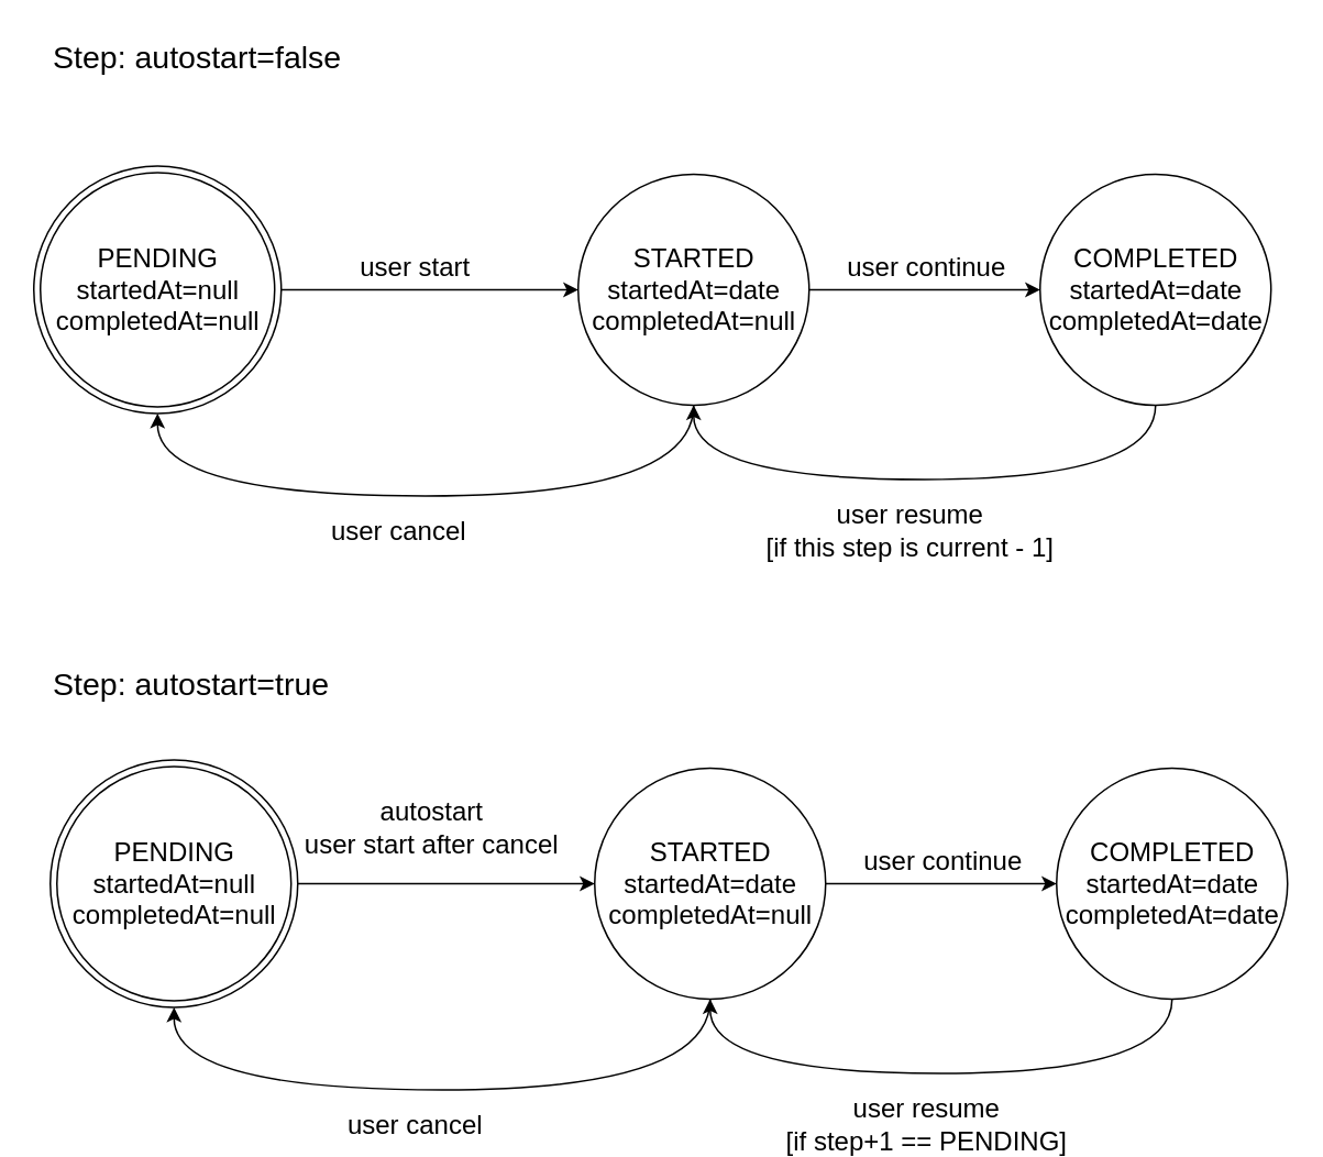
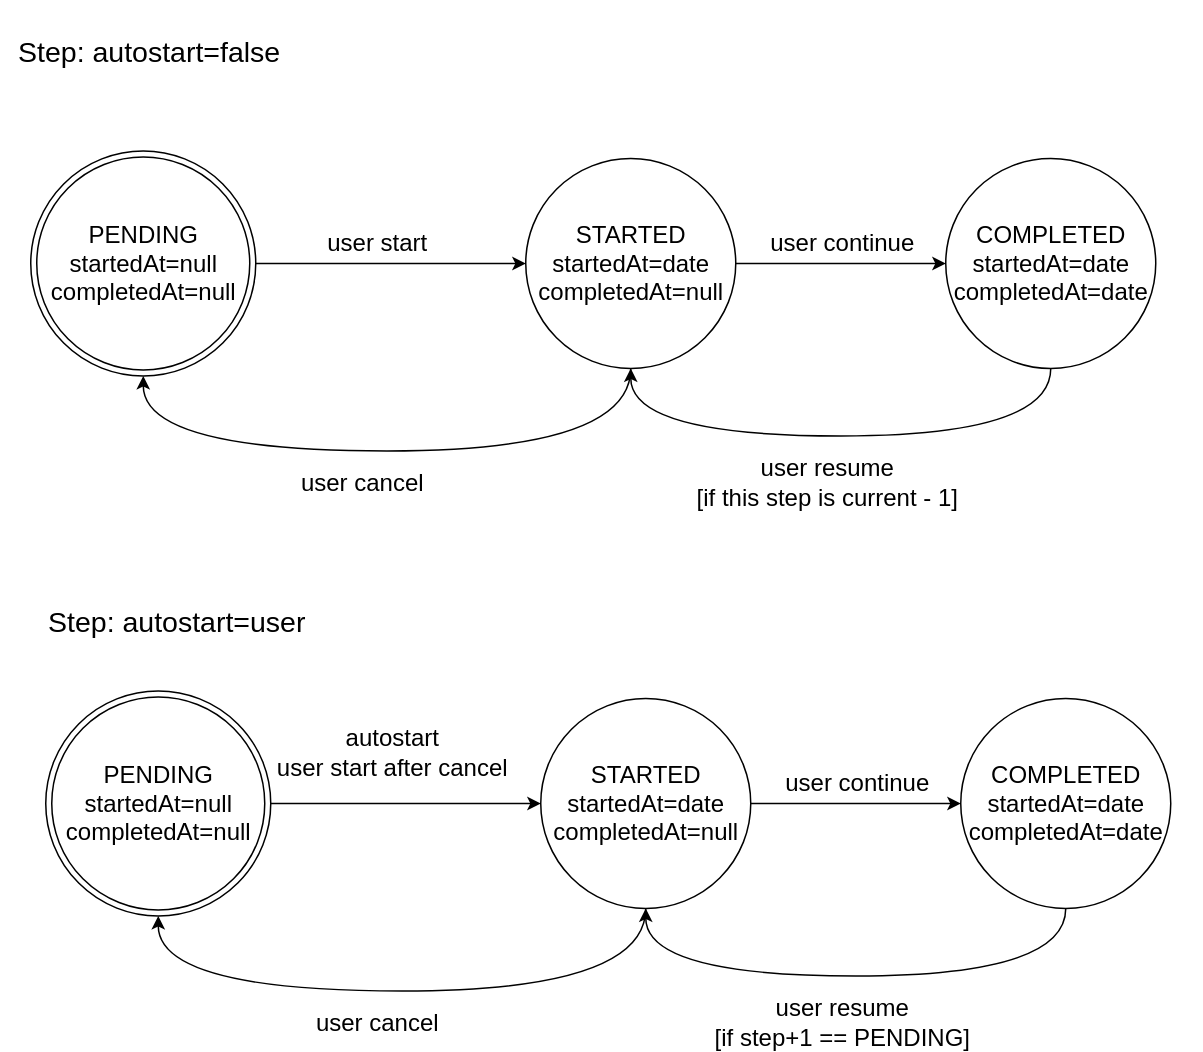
  <mxCell id="0" />
  <mxCell id="1" parent="0" />
- <mxCell id="2" value="Step: autostart=false" style="text;html=1;strokeColor=none;fillColor=none;align=left;verticalAlign=middle;whiteSpace=wrap;rounded=0;fontSize=19;" vertex="1" parent="1"><mxGeometry x="30" y="20" width="200" height="30" as="geometry" /></mxCell>
+ <mxCell id="2" value="Step: autostart=false" style="text;html=1;strokeColor=none;fillColor=none;align=left;verticalAlign=middle;whiteSpace=wrap;rounded=0;fontSize=19;" vertex="1" parent="1"><mxGeometry x="10" y="20" width="200" height="30" as="geometry" /></mxCell>
  <mxCell id="3" style="edgeStyle=orthogonalEdgeStyle;rounded=0;orthogonalLoop=1;jettySize=auto;html=1;fontSize=16;" edge="1" parent="1" source="5" target="10"><mxGeometry relative="1" as="geometry" /></mxCell>
  <mxCell id="4" value="user start" style="edgeLabel;html=1;align=center;verticalAlign=middle;resizable=0;points=[];fontSize=16;" vertex="1" connectable="0" parent="3"><mxGeometry x="-0.185" y="-5" relative="1" as="geometry"><mxPoint x="7" y="-20" as="offset" /></mxGeometry></mxCell>
  <mxCell id="5" value="PENDING&lt;br style=&quot;font-size: 16px;&quot;&gt;startedAt=null&lt;br style=&quot;font-size: 16px;&quot;&gt;completedAt=null" style="ellipse;shape=doubleEllipse;html=1;dashed=0;whitespace=wrap;aspect=fixed;fontSize=16;" vertex="1" parent="1"><mxGeometry x="20" y="100" width="150" height="150" as="geometry" /></mxCell>
  <mxCell id="6" style="edgeStyle=orthogonalEdgeStyle;rounded=0;orthogonalLoop=1;jettySize=auto;html=1;fontSize=16;" edge="1" parent="1" source="10" target="13"><mxGeometry relative="1" as="geometry" /></mxCell>
  <mxCell id="7" value="user continue" style="edgeLabel;html=1;align=center;verticalAlign=middle;resizable=0;points=[];fontSize=16;" vertex="1" connectable="0" parent="6"><mxGeometry x="0.243" relative="1" as="geometry"><mxPoint x="-17" y="-15" as="offset" /></mxGeometry></mxCell>
  <mxCell id="8" style="edgeStyle=orthogonalEdgeStyle;curved=1;rounded=0;orthogonalLoop=1;jettySize=auto;html=1;entryX=0.5;entryY=1;entryDx=0;entryDy=0;fontSize=16;exitX=0.5;exitY=1;exitDx=0;exitDy=0;" edge="1" parent="1" source="10" target="5"><mxGeometry relative="1" as="geometry"><Array as="points"><mxPoint x="420" y="300" /><mxPoint x="95" y="300" /></Array></mxGeometry></mxCell>
  <mxCell id="9" value="user cancel" style="edgeLabel;html=1;align=center;verticalAlign=middle;resizable=0;points=[];fontSize=16;" vertex="1" connectable="0" parent="8"><mxGeometry x="0.107" y="4" relative="1" as="geometry"><mxPoint x="3" y="16" as="offset" /></mxGeometry></mxCell>
  <mxCell id="10" value="&lt;div style=&quot;font-size: 16px;&quot;&gt;STARTED&lt;/div&gt;&lt;div style=&quot;font-size: 16px;&quot;&gt;startedAt=date&lt;/div&gt;&lt;div style=&quot;font-size: 16px;&quot;&gt;completedAt=null&lt;br style=&quot;font-size: 16px;&quot;&gt;&lt;/div&gt;" style="shape=ellipse;html=1;dashed=0;whitespace=wrap;aspect=fixed;perimeter=ellipsePerimeter;fontSize=16;" vertex="1" parent="1"><mxGeometry x="350" y="105" width="140" height="140" as="geometry" /></mxCell>
  <mxCell id="11" style="edgeStyle=orthogonalEdgeStyle;curved=1;rounded=0;orthogonalLoop=1;jettySize=auto;html=1;entryX=0.5;entryY=1;entryDx=0;entryDy=0;fontSize=16;exitX=0.5;exitY=1;exitDx=0;exitDy=0;" edge="1" parent="1" source="13" target="10"><mxGeometry relative="1" as="geometry"><Array as="points"><mxPoint x="700" y="290" /><mxPoint x="420" y="290" /></Array></mxGeometry></mxCell>
  <mxCell id="12" value="user resume&lt;br&gt;[if this step is current - 1]" style="edgeLabel;html=1;align=center;verticalAlign=middle;resizable=0;points=[];fontSize=16;" vertex="1" connectable="0" parent="11"><mxGeometry x="-0.269" y="-3" relative="1" as="geometry"><mxPoint x="-60" y="33" as="offset" /></mxGeometry></mxCell>
  <mxCell id="13" value="&lt;div&gt;COMPLETED&lt;/div&gt;&lt;div&gt;startedAt=date&lt;/div&gt;&lt;div&gt;completedAt=date&lt;br&gt;&lt;/div&gt;" style="shape=ellipse;html=1;dashed=0;whitespace=wrap;aspect=fixed;perimeter=ellipsePerimeter;fontSize=16;" vertex="1" parent="1"><mxGeometry x="630" y="105" width="140" height="140" as="geometry" /></mxCell>
  <mxCell id="14" style="edgeStyle=orthogonalEdgeStyle;rounded=0;orthogonalLoop=1;jettySize=auto;html=1;fontSize=16;" edge="1" parent="1" source="16" target="21"><mxGeometry relative="1" as="geometry" /></mxCell>
  <mxCell id="15" value="autostart&lt;br&gt;user start after cancel" style="edgeLabel;html=1;align=center;verticalAlign=middle;resizable=0;points=[];fontSize=16;" vertex="1" connectable="0" parent="14"><mxGeometry x="-0.185" y="-5" relative="1" as="geometry"><mxPoint x="7" y="-40" as="offset" /></mxGeometry></mxCell>
  <mxCell id="16" value="PENDING&lt;br style=&quot;font-size: 16px;&quot;&gt;startedAt=null&lt;br style=&quot;font-size: 16px;&quot;&gt;completedAt=null" style="ellipse;shape=doubleEllipse;html=1;dashed=0;whitespace=wrap;aspect=fixed;fontSize=16;" vertex="1" parent="1"><mxGeometry x="30" y="460" width="150" height="150" as="geometry" /></mxCell>
  <mxCell id="17" style="edgeStyle=orthogonalEdgeStyle;rounded=0;orthogonalLoop=1;jettySize=auto;html=1;fontSize=16;" edge="1" parent="1" source="21" target="24"><mxGeometry relative="1" as="geometry" /></mxCell>
  <mxCell id="18" value="user continue" style="edgeLabel;html=1;align=center;verticalAlign=middle;resizable=0;points=[];fontSize=16;" vertex="1" connectable="0" parent="17"><mxGeometry x="0.243" relative="1" as="geometry"><mxPoint x="-17" y="-15" as="offset" /></mxGeometry></mxCell>
  <mxCell id="19" style="edgeStyle=orthogonalEdgeStyle;curved=1;rounded=0;orthogonalLoop=1;jettySize=auto;html=1;entryX=0.5;entryY=1;entryDx=0;entryDy=0;fontSize=16;exitX=0.5;exitY=1;exitDx=0;exitDy=0;" edge="1" parent="1" source="21" target="16"><mxGeometry relative="1" as="geometry"><Array as="points"><mxPoint x="430" y="660" /><mxPoint x="105" y="660" /></Array></mxGeometry></mxCell>
  <mxCell id="20" value="user cancel" style="edgeLabel;html=1;align=center;verticalAlign=middle;resizable=0;points=[];fontSize=16;" vertex="1" connectable="0" parent="19"><mxGeometry x="0.107" y="4" relative="1" as="geometry"><mxPoint x="3" y="16" as="offset" /></mxGeometry></mxCell>
  <mxCell id="21" value="&lt;div style=&quot;font-size: 16px;&quot;&gt;STARTED&lt;/div&gt;&lt;div style=&quot;font-size: 16px;&quot;&gt;startedAt=date&lt;/div&gt;&lt;div style=&quot;font-size: 16px;&quot;&gt;completedAt=null&lt;br style=&quot;font-size: 16px;&quot;&gt;&lt;/div&gt;" style="shape=ellipse;html=1;dashed=0;whitespace=wrap;aspect=fixed;perimeter=ellipsePerimeter;fontSize=16;" vertex="1" parent="1"><mxGeometry x="360" y="465" width="140" height="140" as="geometry" /></mxCell>
  <mxCell id="22" style="edgeStyle=orthogonalEdgeStyle;curved=1;rounded=0;orthogonalLoop=1;jettySize=auto;html=1;entryX=0.5;entryY=1;entryDx=0;entryDy=0;fontSize=16;exitX=0.5;exitY=1;exitDx=0;exitDy=0;" edge="1" parent="1" source="24" target="21"><mxGeometry relative="1" as="geometry"><Array as="points"><mxPoint x="710" y="650" /><mxPoint x="430" y="650" /></Array></mxGeometry></mxCell>
  <mxCell id="23" value="user resume&lt;br&gt;[if step+1 == PENDING]" style="edgeLabel;html=1;align=center;verticalAlign=middle;resizable=0;points=[];fontSize=16;" vertex="1" connectable="0" parent="22"><mxGeometry x="-0.269" y="-3" relative="1" as="geometry"><mxPoint x="-60" y="33" as="offset" /></mxGeometry></mxCell>
  <mxCell id="24" value="&lt;div&gt;COMPLETED&lt;/div&gt;&lt;div&gt;startedAt=date&lt;/div&gt;&lt;div&gt;completedAt=date&lt;br&gt;&lt;/div&gt;" style="shape=ellipse;html=1;dashed=0;whitespace=wrap;aspect=fixed;perimeter=ellipsePerimeter;fontSize=16;" vertex="1" parent="1"><mxGeometry x="640" y="465" width="140" height="140" as="geometry" /></mxCell>
- <mxCell id="25" value="Step: autostart=true" style="text;html=1;strokeColor=none;fillColor=none;align=left;verticalAlign=middle;whiteSpace=wrap;rounded=0;fontSize=19;" vertex="1" parent="1"><mxGeometry x="30" y="400" width="200" height="30" as="geometry" /></mxCell>
+ <mxCell id="25" value="Step: autostart=user" style="text;html=1;strokeColor=none;fillColor=none;align=left;verticalAlign=middle;whiteSpace=wrap;rounded=0;fontSize=19;" vertex="1" parent="1"><mxGeometry x="30" y="400" width="200" height="30" as="geometry" /></mxCell>
